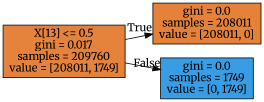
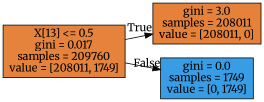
  digraph {
    rankdir=LR
    fontname=Merriweather
    node [color=black fontname=Merriweather shape=box style=filled]
    edge [fontname=Merriweather labeldistance=2.5]
    n1 [fillcolor="#e5823b" label="X[13] <= 0.5\ngini = 0.017\nsamples = 209760\nvalue = [208011, 1749]"]
-   n2 [fillcolor="#e58139" label="gini = 0.0\nsamples = 208011\nvalue = [208011, 0]"]
+   n2 [fillcolor="#e58139" label="gini = 3.0\nsamples = 208011\nvalue = [208011, 0]"]
    n3 [fillcolor="#399de5" label="gini = 0.0\nsamples = 1749\nvalue = [0, 1749]"]
    n1 -> n2 [headlabel=True labelangle=45]
    n1 -> n3 [headlabel=False labelangle=-45]
  }
